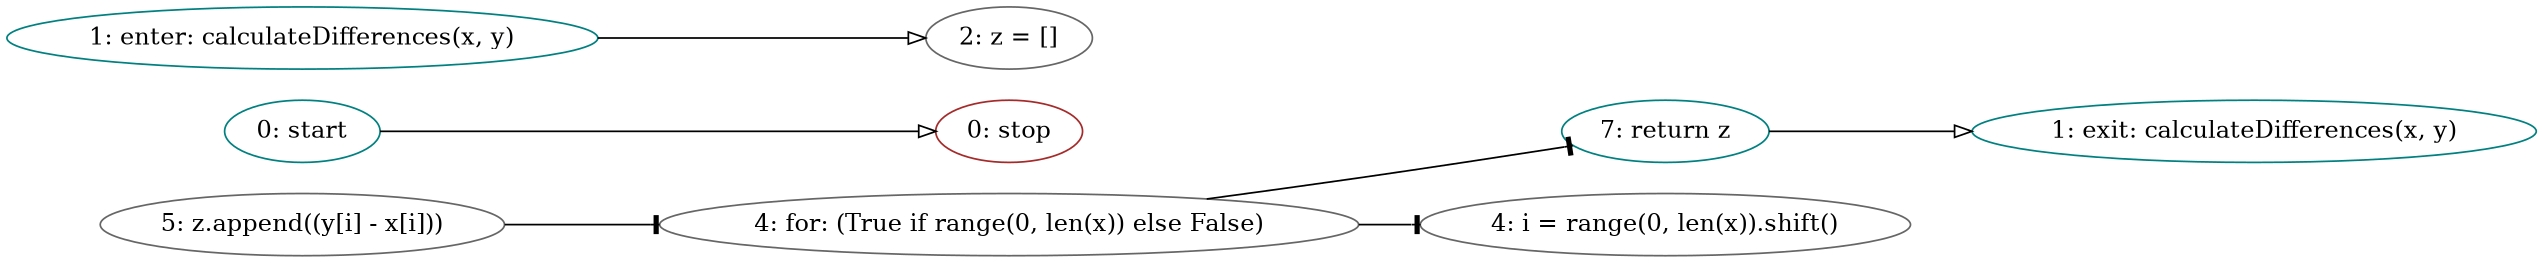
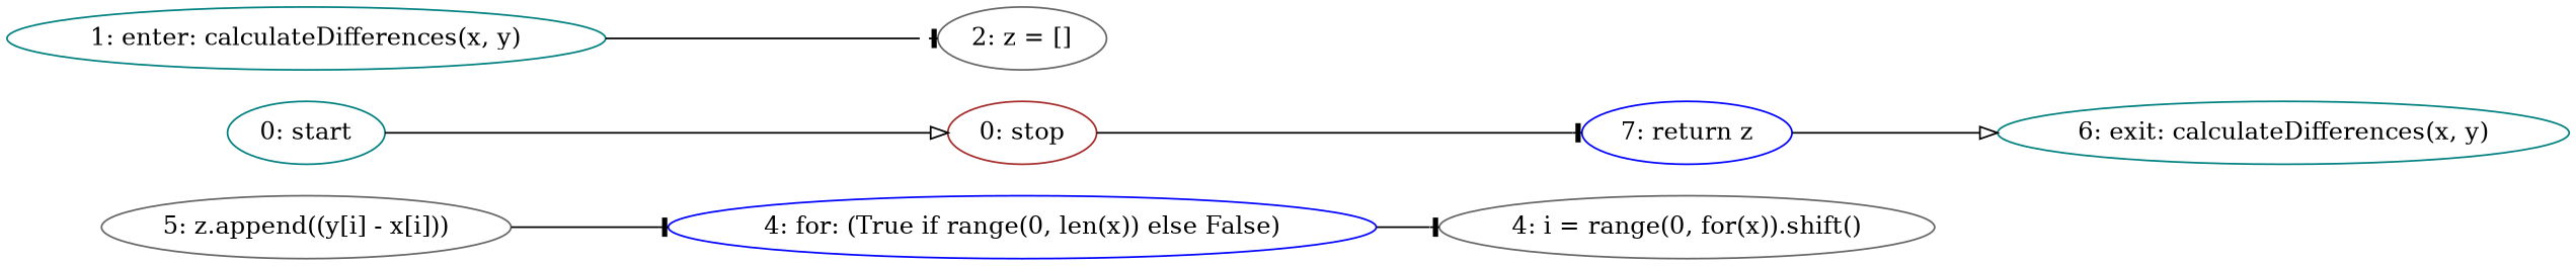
  strict digraph {
    rankdir=LR
    node [color=teal]
    edge [arrowhead=onormal]
    n1 [label="0: start"]
    n2 [color=brown label="0: stop"]
    n3 [label="1: enter: calculateDifferences(x, y)"]
    n4 [color=gray40 label="2: z = []"]
-   n5 [color=gray40 label="4: for: (True if range(0, len(x)) else False)"]
-   n6 [label="7: return z"]
-   n7 [color=gray40 label="4: i = range(0, len(x)).shift()"]
-   n8 [label="1: exit: calculateDifferences(x, y)"]
+   n5 [color=blue label="4: for: (True if range(0, len(x)) else False)"]
+   n6 [color=blue label="7: return z"]
+   n7 [color=gray40 label="4: i = range(0, for(x)).shift()"]
+   n8 [label="6: exit: calculateDifferences(x, y)"]
    n9 [color=gray40 label="5: z.append((y[i] - x[i]))"]
    n1 -> n2
-   n3 -> n4
-   n5 -> n6 [arrowhead=tee]
+   n3 -> n4 [arrowhead=tee]
+   n2 -> n6 [arrowhead=tee]
    n5 -> n7 [arrowhead=tee]
    n6 -> n8
    n9 -> n5 [arrowhead=tee]
  }
